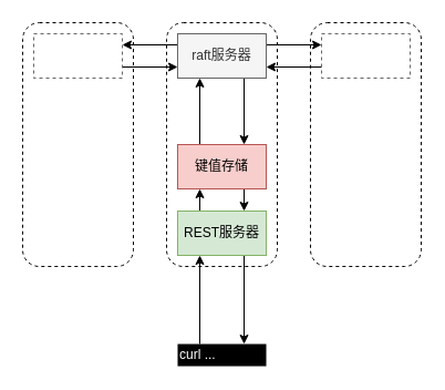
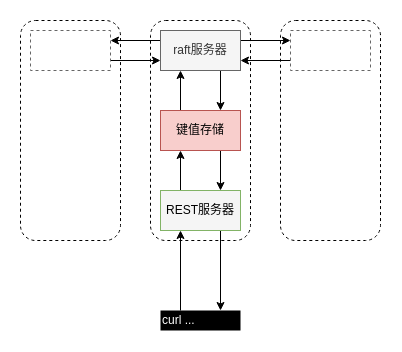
  <mxCell id="0" />
  <mxCell id="1" parent="0" />
  <mxCell id="2" value="" style="rounded=1;whiteSpace=wrap;html=1;fillColor=none;dashed=1;" vertex="1" parent="1"><mxGeometry x="150" y="20" width="100" height="220" as="geometry" /></mxCell>
  <mxCell id="3" value="" style="rounded=1;whiteSpace=wrap;html=1;fillColor=none;dashed=1;" vertex="1" parent="1"><mxGeometry x="280" y="20" width="100" height="220" as="geometry" /></mxCell>
  <mxCell id="4" value="" style="rounded=1;whiteSpace=wrap;html=1;fillColor=none;dashed=1;" vertex="1" parent="1"><mxGeometry x="20" y="20" width="100" height="220" as="geometry" /></mxCell>
  <mxCell id="5" style="edgeStyle=orthogonalEdgeStyle;rounded=0;orthogonalLoop=1;jettySize=auto;html=1;exitX=0.25;exitY=0;exitDx=0;exitDy=0;entryX=0.25;entryY=1;entryDx=0;entryDy=0;endArrow=classic;endFill=1;" edge="1" parent="1" source="7" target="10"><mxGeometry relative="1" as="geometry" /></mxCell>
  <mxCell id="6" style="edgeStyle=orthogonalEdgeStyle;rounded=0;orthogonalLoop=1;jettySize=auto;html=1;exitX=0.75;exitY=1;exitDx=0;exitDy=0;entryX=0.75;entryY=0;entryDx=0;entryDy=0;startArrow=none;startFill=0;endArrow=classic;endFill=1;" edge="1" parent="1" source="7" target="20"><mxGeometry relative="1" as="geometry" /></mxCell>
- <mxCell id="7" value="REST服务器" style="rounded=0;whiteSpace=wrap;html=1;fillColor=#d5e8d4;strokeColor=#82b366;" vertex="1" parent="1"><mxGeometry x="160" y="190" width="80" height="40" as="geometry" /></mxCell>
+ <mxCell id="7" value="REST服务器" style="rounded=0;whiteSpace=wrap;html=1;fillColor=#f5f5f5;strokeColor=#82b366;" vertex="1" parent="1"><mxGeometry x="160" y="190" width="80" height="40" as="geometry" /></mxCell>
  <mxCell id="8" style="edgeStyle=orthogonalEdgeStyle;rounded=0;orthogonalLoop=1;jettySize=auto;html=1;exitX=0.25;exitY=0;exitDx=0;exitDy=0;entryX=0.25;entryY=1;entryDx=0;entryDy=0;" edge="1" parent="1" source="10" target="14"><mxGeometry relative="1" as="geometry" /></mxCell>
  <mxCell id="9" style="edgeStyle=orthogonalEdgeStyle;rounded=0;orthogonalLoop=1;jettySize=auto;html=1;exitX=0.75;exitY=1;exitDx=0;exitDy=0;entryX=0.75;entryY=0;entryDx=0;entryDy=0;endArrow=classic;endFill=1;" edge="1" parent="1" source="10" target="7"><mxGeometry relative="1" as="geometry" /></mxCell>
- <mxCell id="10" value="键值存储" style="rounded=0;whiteSpace=wrap;html=1;fillColor=#f8cecc;strokeColor=#b85450;" vertex="1" parent="1"><mxGeometry x="160" y="130" width="80" height="40" as="geometry" /></mxCell>
+ <mxCell id="10" value="键值存储" style="rounded=0;whiteSpace=wrap;html=1;fillColor=#f8cecc;strokeColor=#b85450;" vertex="1" parent="1"><mxGeometry x="160" y="110" width="80" height="40" as="geometry" /></mxCell>
  <mxCell id="11" style="edgeStyle=orthogonalEdgeStyle;rounded=0;orthogonalLoop=1;jettySize=auto;html=1;exitX=0.75;exitY=1;exitDx=0;exitDy=0;entryX=0.75;entryY=0;entryDx=0;entryDy=0;" edge="1" parent="1" source="14" target="10"><mxGeometry relative="1" as="geometry" /></mxCell>
  <mxCell id="12" style="edgeStyle=orthogonalEdgeStyle;rounded=0;orthogonalLoop=1;jettySize=auto;html=1;exitX=0;exitY=0.25;exitDx=0;exitDy=0;entryX=1;entryY=0.25;entryDx=0;entryDy=0;startArrow=none;startFill=0;endArrow=classic;endFill=1;" edge="1" parent="1" source="14" target="16"><mxGeometry relative="1" as="geometry" /></mxCell>
  <mxCell id="13" style="edgeStyle=orthogonalEdgeStyle;rounded=0;orthogonalLoop=1;jettySize=auto;html=1;exitX=1;exitY=0.25;exitDx=0;exitDy=0;entryX=0;entryY=0.25;entryDx=0;entryDy=0;startArrow=none;startFill=0;endArrow=classic;endFill=1;" edge="1" parent="1" source="14" target="18"><mxGeometry relative="1" as="geometry" /></mxCell>
  <mxCell id="14" value="raft服务器" style="rounded=0;whiteSpace=wrap;html=1;fillColor=#f5f5f5;strokeColor=#666666;fontColor=#333333;" vertex="1" parent="1"><mxGeometry x="160" y="30" width="80" height="40" as="geometry" /></mxCell>
  <mxCell id="15" style="edgeStyle=orthogonalEdgeStyle;rounded=0;orthogonalLoop=1;jettySize=auto;html=1;exitX=1;exitY=0.75;exitDx=0;exitDy=0;entryX=0;entryY=0.75;entryDx=0;entryDy=0;startArrow=none;startFill=0;endArrow=classic;endFill=1;" edge="1" parent="1" source="16" target="14"><mxGeometry relative="1" as="geometry" /></mxCell>
  <mxCell id="16" value="" style="rounded=0;whiteSpace=wrap;html=1;strokeColor=#666666;fontColor=#333333;fillColor=none;dashed=1;" vertex="1" parent="1"><mxGeometry x="30" y="30" width="80" height="40" as="geometry" /></mxCell>
  <mxCell id="17" style="edgeStyle=orthogonalEdgeStyle;rounded=0;orthogonalLoop=1;jettySize=auto;html=1;exitX=0;exitY=0.75;exitDx=0;exitDy=0;entryX=1;entryY=0.75;entryDx=0;entryDy=0;startArrow=none;startFill=0;endArrow=classic;endFill=1;" edge="1" parent="1" source="18" target="14"><mxGeometry relative="1" as="geometry" /></mxCell>
  <mxCell id="18" value="" style="rounded=0;whiteSpace=wrap;html=1;strokeColor=#666666;fontColor=#333333;fillColor=none;dashed=1;" vertex="1" parent="1"><mxGeometry x="290" y="30" width="80" height="40" as="geometry" /></mxCell>
  <mxCell id="19" style="edgeStyle=orthogonalEdgeStyle;rounded=0;orthogonalLoop=1;jettySize=auto;html=1;exitX=0.25;exitY=0;exitDx=0;exitDy=0;entryX=0.25;entryY=1;entryDx=0;entryDy=0;startArrow=none;startFill=0;endArrow=classic;endFill=1;" edge="1" parent="1" source="20" target="7"><mxGeometry relative="1" as="geometry" /></mxCell>
  <mxCell id="20" value="&lt;font color=&quot;#ffffff&quot;&gt;curl ...&lt;/font&gt;" style="rounded=0;whiteSpace=wrap;html=1;dashed=1;fillColor=#000000;strokeColor=none;align=left;" vertex="1" parent="1"><mxGeometry x="160" y="310" width="80" height="20" as="geometry" /></mxCell>
